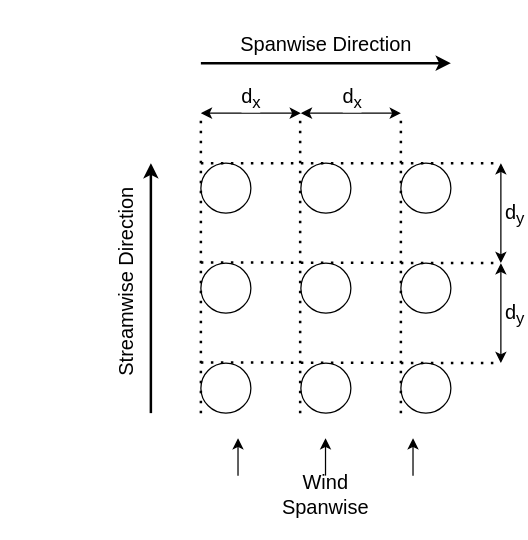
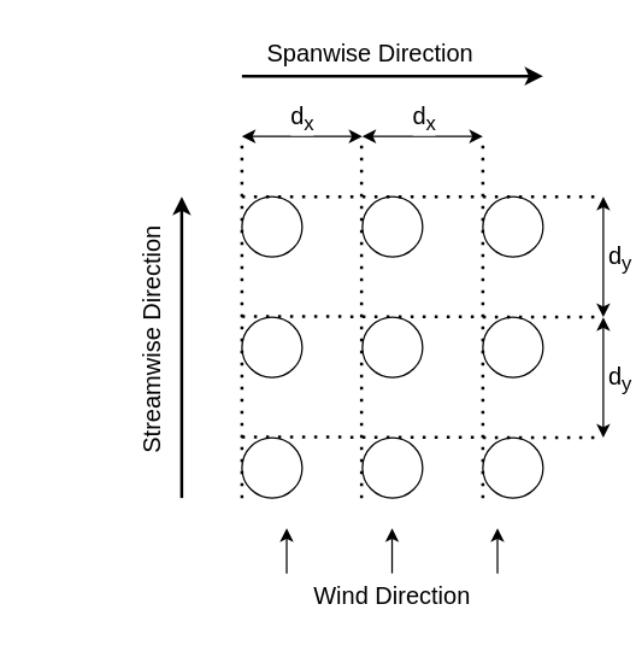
  <mxCell id="0" />
  <mxCell id="1" parent="0" />
  <mxCell id="2" value="" style="ellipse;whiteSpace=wrap;html=1;aspect=fixed;" vertex="1" parent="1"><mxGeometry x="160" y="130" width="40" height="40" as="geometry" /></mxCell>
  <mxCell id="3" value="" style="ellipse;whiteSpace=wrap;html=1;aspect=fixed;" vertex="1" parent="1"><mxGeometry x="240" y="130" width="40" height="40" as="geometry" /></mxCell>
  <mxCell id="4" value="" style="ellipse;whiteSpace=wrap;html=1;aspect=fixed;" vertex="1" parent="1"><mxGeometry x="320" y="130" width="40" height="40" as="geometry" /></mxCell>
  <mxCell id="5" value="" style="ellipse;whiteSpace=wrap;html=1;aspect=fixed;" vertex="1" parent="1"><mxGeometry x="160" y="210" width="40" height="40" as="geometry" /></mxCell>
  <mxCell id="6" value="" style="ellipse;whiteSpace=wrap;html=1;aspect=fixed;" vertex="1" parent="1"><mxGeometry x="240" y="210" width="40" height="40" as="geometry" /></mxCell>
  <mxCell id="7" value="" style="ellipse;whiteSpace=wrap;html=1;aspect=fixed;" vertex="1" parent="1"><mxGeometry x="320" y="210" width="40" height="40" as="geometry" /></mxCell>
  <mxCell id="8" value="" style="ellipse;whiteSpace=wrap;html=1;aspect=fixed;" vertex="1" parent="1"><mxGeometry x="160" y="290" width="40" height="40" as="geometry" /></mxCell>
  <mxCell id="9" value="" style="ellipse;whiteSpace=wrap;html=1;aspect=fixed;" vertex="1" parent="1"><mxGeometry x="240" y="290" width="40" height="40" as="geometry" /></mxCell>
  <mxCell id="10" value="" style="ellipse;whiteSpace=wrap;html=1;aspect=fixed;" vertex="1" parent="1"><mxGeometry x="320" y="290" width="40" height="40" as="geometry" /></mxCell>
  <mxCell id="11" value="" style="endArrow=classic;html=1;rounded=0;strokeWidth=2;" edge="1" parent="1"><mxGeometry width="50" height="50" relative="1" as="geometry"><mxPoint x="120" y="330" as="sourcePoint" /><mxPoint x="120" y="130" as="targetPoint" /></mxGeometry></mxCell>
  <mxCell id="12" value="" style="endArrow=none;dashed=1;html=1;dashPattern=1 3;strokeWidth=2;rounded=0;" edge="1" parent="1"><mxGeometry width="50" height="50" relative="1" as="geometry"><mxPoint x="160" y="130" as="sourcePoint" /><mxPoint x="400" y="130" as="targetPoint" /></mxGeometry></mxCell>
  <mxCell id="13" value="" style="endArrow=none;dashed=1;html=1;dashPattern=1 3;strokeWidth=2;rounded=0;" edge="1" parent="1"><mxGeometry width="50" height="50" relative="1" as="geometry"><mxPoint x="160" y="209.43" as="sourcePoint" /><mxPoint x="400" y="210" as="targetPoint" /></mxGeometry></mxCell>
  <mxCell id="14" value="" style="endArrow=none;dashed=1;html=1;dashPattern=1 3;strokeWidth=2;rounded=0;" edge="1" parent="1"><mxGeometry width="50" height="50" relative="1" as="geometry"><mxPoint x="160" y="289.43" as="sourcePoint" /><mxPoint x="400" y="290" as="targetPoint" /></mxGeometry></mxCell>
  <mxCell id="15" value="" style="endArrow=none;dashed=1;html=1;dashPattern=1 3;strokeWidth=2;rounded=0;" edge="1" parent="1"><mxGeometry width="50" height="50" relative="1" as="geometry"><mxPoint x="160" y="330" as="sourcePoint" /><mxPoint x="160" y="90" as="targetPoint" /></mxGeometry></mxCell>
  <mxCell id="16" value="" style="endArrow=none;dashed=1;html=1;dashPattern=1 3;strokeWidth=2;rounded=0;" edge="1" parent="1"><mxGeometry width="50" height="50" relative="1" as="geometry"><mxPoint x="239.43" y="330" as="sourcePoint" /><mxPoint x="239.43" y="90" as="targetPoint" /></mxGeometry></mxCell>
  <mxCell id="17" value="" style="endArrow=none;dashed=1;html=1;dashPattern=1 3;strokeWidth=2;rounded=0;" edge="1" parent="1"><mxGeometry width="50" height="50" relative="1" as="geometry"><mxPoint x="320" y="330" as="sourcePoint" /><mxPoint x="320" y="90" as="targetPoint" /></mxGeometry></mxCell>
  <mxCell id="18" value="" style="endArrow=classic;startArrow=classic;html=1;rounded=0;" edge="1" parent="1"><mxGeometry width="50" height="50" relative="1" as="geometry"><mxPoint x="400" y="210" as="sourcePoint" /><mxPoint x="400" y="130" as="targetPoint" /></mxGeometry></mxCell>
  <mxCell id="19" value="&lt;font style=&quot;font-size: 16px;&quot;&gt;d&lt;sub&gt;y&lt;/sub&gt;&lt;/font&gt;" style="edgeLabel;html=1;align=center;verticalAlign=middle;resizable=0;points=[];" vertex="1" connectable="0" parent="18"><mxGeometry x="0.017" relative="1" as="geometry"><mxPoint x="10" y="1" as="offset" /></mxGeometry></mxCell>
  <mxCell id="20" value="" style="endArrow=classic;startArrow=classic;html=1;rounded=0;" edge="1" parent="1"><mxGeometry width="50" height="50" relative="1" as="geometry"><mxPoint x="400" y="290" as="sourcePoint" /><mxPoint x="400" y="210" as="targetPoint" /></mxGeometry></mxCell>
  <mxCell id="21" value="&lt;font style=&quot;font-size: 16px;&quot;&gt;d&lt;sub style=&quot;&quot;&gt;y&lt;/sub&gt;&lt;/font&gt;" style="edgeLabel;html=1;align=center;verticalAlign=middle;resizable=0;points=[];" vertex="1" connectable="0" parent="20"><mxGeometry x="-0.008" y="-1" relative="1" as="geometry"><mxPoint x="9" as="offset" /></mxGeometry></mxCell>
  <mxCell id="22" value="" style="endArrow=classic;startArrow=classic;html=1;rounded=0;" edge="1" parent="1"><mxGeometry width="50" height="50" relative="1" as="geometry"><mxPoint x="160" y="90" as="sourcePoint" /><mxPoint x="240" y="90" as="targetPoint" /></mxGeometry></mxCell>
  <mxCell id="23" value="&lt;font style=&quot;font-size: 16px;&quot;&gt;d&lt;sub&gt;x&lt;/sub&gt;&lt;/font&gt;" style="edgeLabel;html=1;align=center;verticalAlign=middle;resizable=0;points=[];" vertex="1" connectable="0" parent="22"><mxGeometry x="0.043" y="-3" relative="1" as="geometry"><mxPoint x="-3" y="-16" as="offset" /></mxGeometry></mxCell>
  <mxCell id="24" value="" style="endArrow=classic;startArrow=classic;html=1;rounded=0;" edge="1" parent="1"><mxGeometry width="50" height="50" relative="1" as="geometry"><mxPoint x="240" y="90" as="sourcePoint" /><mxPoint x="320" y="90" as="targetPoint" /></mxGeometry></mxCell>
  <mxCell id="25" value="&lt;font style=&quot;font-size: 16px;&quot;&gt;d&lt;sub&gt;x&lt;/sub&gt;&lt;/font&gt;" style="edgeLabel;html=1;align=center;verticalAlign=middle;resizable=0;points=[];" vertex="1" connectable="0" parent="24"><mxGeometry x="-0.011" y="2" relative="1" as="geometry"><mxPoint y="-11" as="offset" /></mxGeometry></mxCell>
  <mxCell id="26" value="" style="endArrow=classic;html=1;rounded=0;strokeWidth=2;" edge="1" parent="1"><mxGeometry width="50" height="50" relative="1" as="geometry"><mxPoint x="160" y="50" as="sourcePoint" /><mxPoint x="360" y="50" as="targetPoint" /></mxGeometry></mxCell>
- <mxCell id="27" value="&lt;font style=&quot;font-size: 16px;&quot;&gt;Spanwise Direction&lt;/font&gt;" style="text;html=1;align=center;verticalAlign=middle;whiteSpace=wrap;rounded=0;" vertex="1" parent="1"><mxGeometry x="177.5" y="20" width="165" height="30" as="geometry" /></mxCell>
+ <mxCell id="27" value="&lt;font style=&quot;font-size: 16px;&quot;&gt;Spanwise Direction&lt;/font&gt;" style="text;html=1;align=center;verticalAlign=middle;whiteSpace=wrap;rounded=0;" vertex="1" parent="1"><mxGeometry x="162.5" y="20" width="165" height="30" as="geometry" /></mxCell>
  <mxCell id="28" value="&lt;font style=&quot;font-size: 16px;&quot;&gt;Streamwise Direction&lt;/font&gt;" style="text;html=1;align=center;verticalAlign=middle;whiteSpace=wrap;rounded=0;rotation=-90;" vertex="1" parent="1"><mxGeometry x="20" y="210" width="160" height="30" as="geometry" /></mxCell>
  <mxCell id="29" value="" style="endArrow=classic;html=1;rounded=0;" edge="1" parent="1"><mxGeometry width="50" height="50" relative="1" as="geometry"><mxPoint x="189.71" y="380" as="sourcePoint" /><mxPoint x="189.71" y="350" as="targetPoint" /></mxGeometry></mxCell>
  <mxCell id="30" value="" style="endArrow=classic;html=1;rounded=0;" edge="1" parent="1"><mxGeometry width="50" height="50" relative="1" as="geometry"><mxPoint x="259.71" y="380" as="sourcePoint" /><mxPoint x="259.71" y="350" as="targetPoint" /></mxGeometry></mxCell>
  <mxCell id="31" value="" style="endArrow=classic;html=1;rounded=0;" edge="1" parent="1"><mxGeometry width="50" height="50" relative="1" as="geometry"><mxPoint x="329.71" y="380" as="sourcePoint" /><mxPoint x="329.71" y="350" as="targetPoint" /></mxGeometry></mxCell>
- <mxCell id="32" value="&lt;font style=&quot;font-size: 16px;&quot;&gt;Wind Spanwise&lt;/font&gt;" style="text;html=1;align=center;verticalAlign=middle;whiteSpace=wrap;rounded=0;" vertex="1" parent="1"><mxGeometry x="204.95" y="380" width="110" height="30" as="geometry" /></mxCell>
+ <mxCell id="32" value="&lt;font style=&quot;font-size: 16px;&quot;&gt;Wind Direction&lt;/font&gt;" style="text;html=1;align=center;verticalAlign=middle;whiteSpace=wrap;rounded=0;" vertex="1" parent="1"><mxGeometry x="204.95" y="380" width="110" height="30" as="geometry" /></mxCell>
